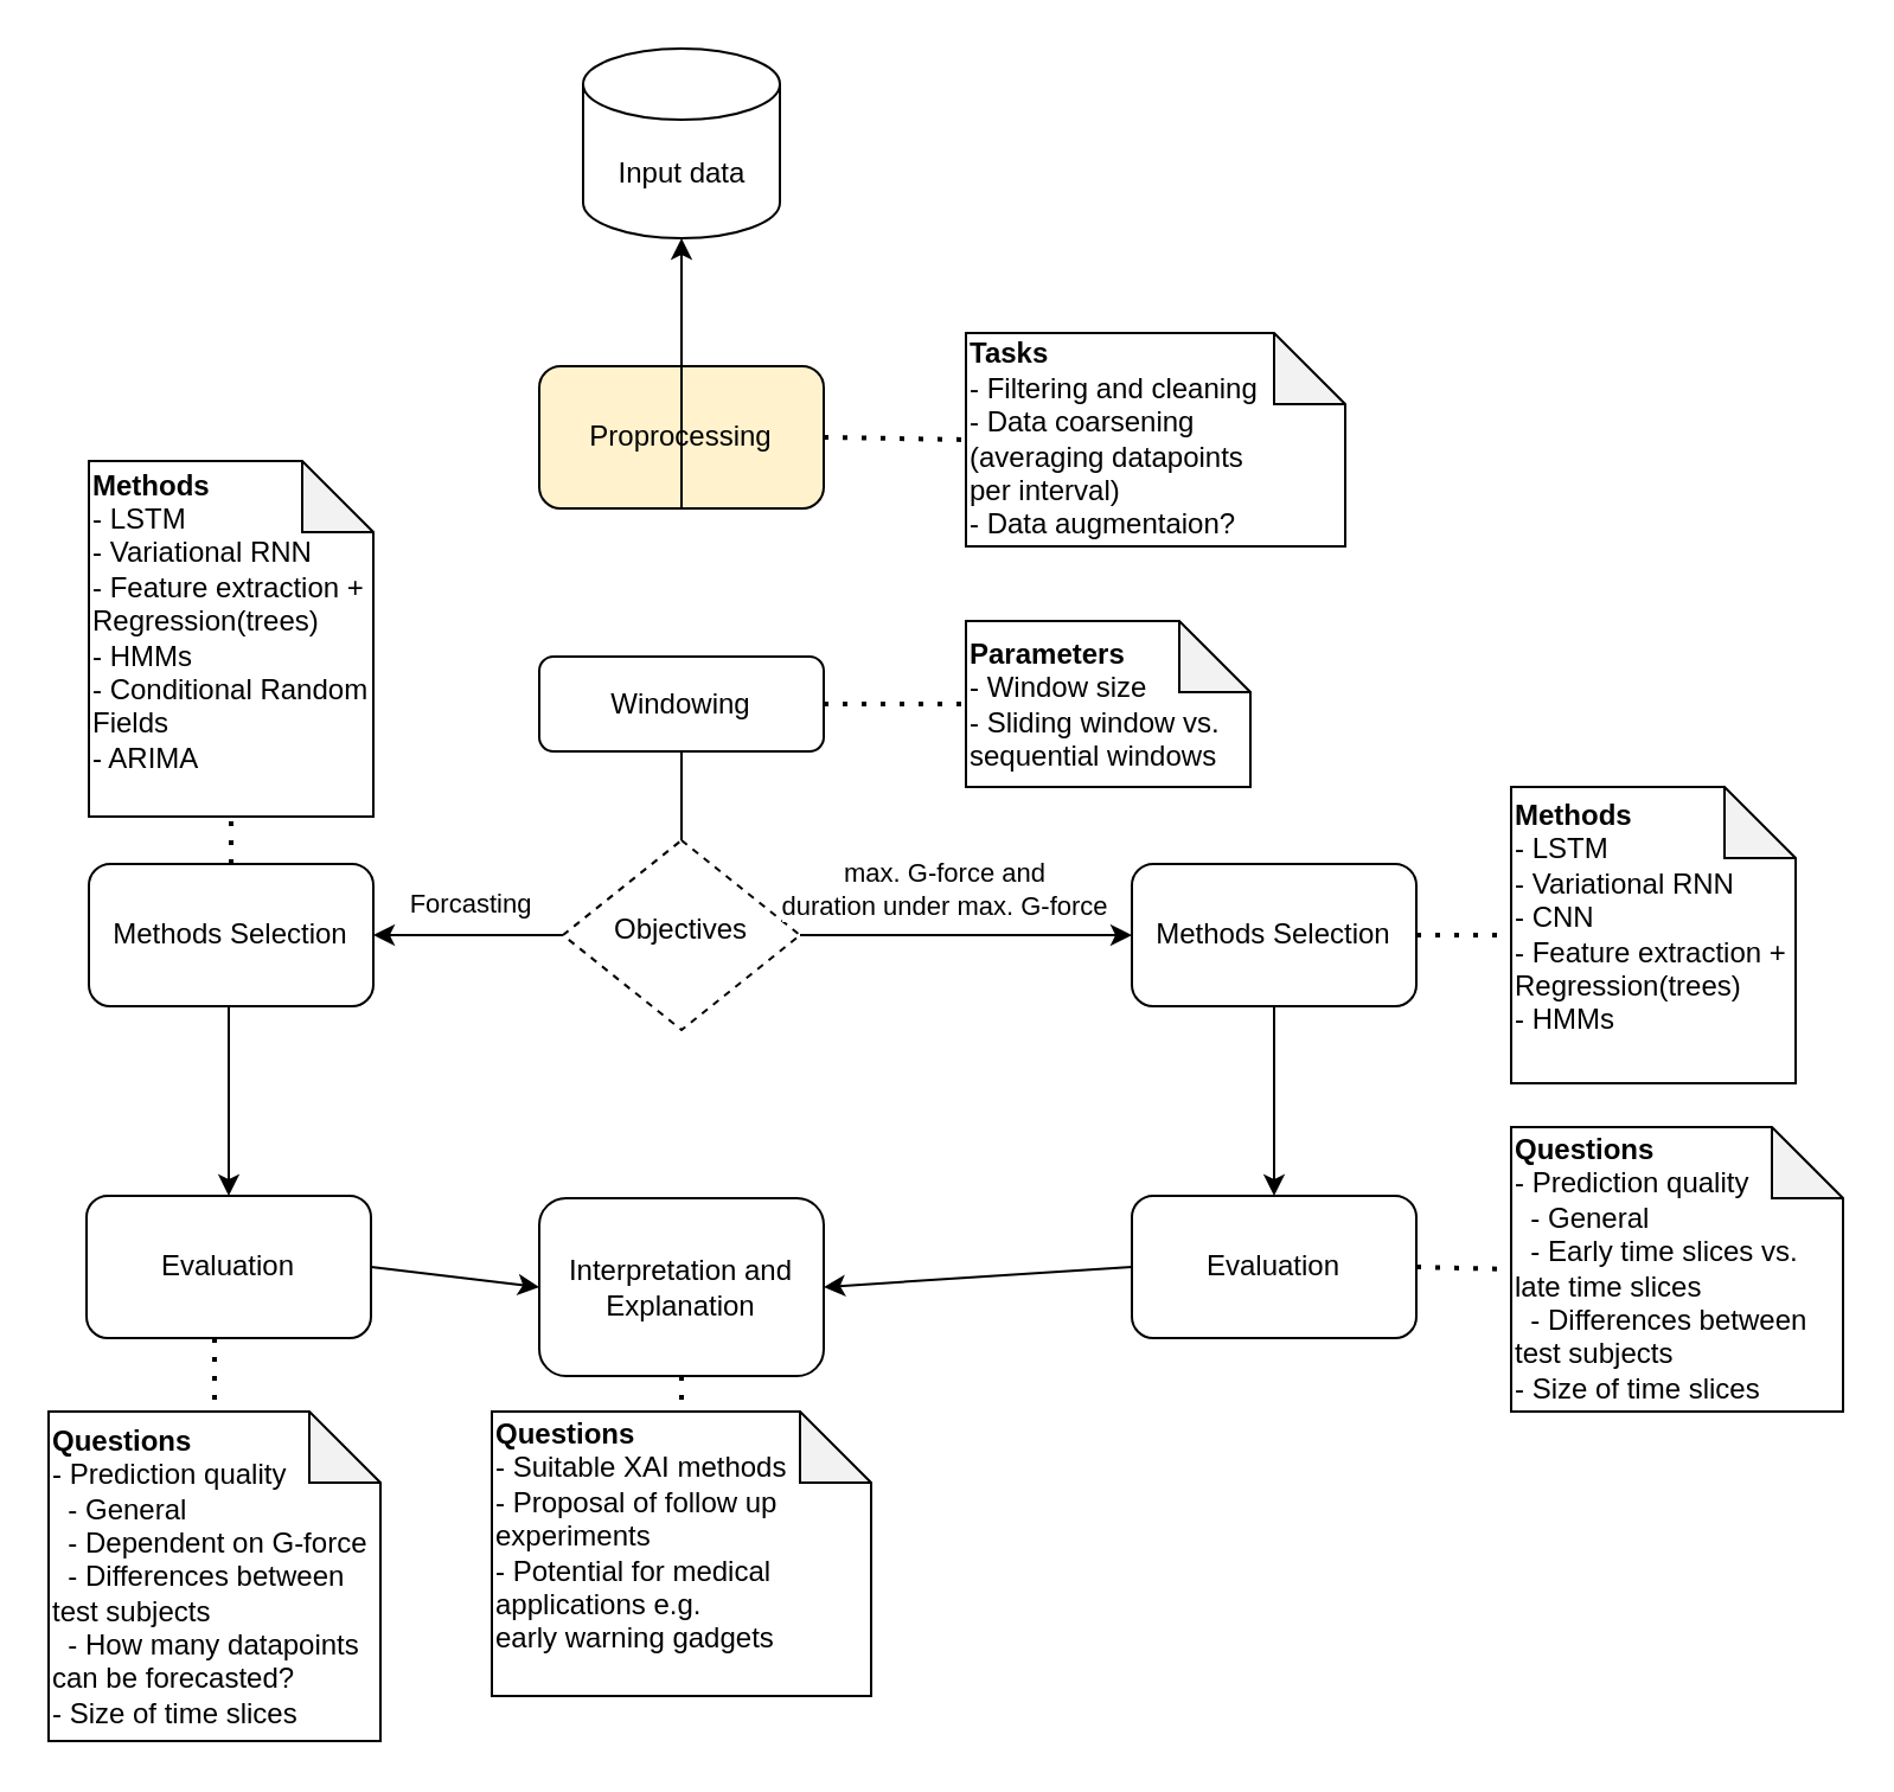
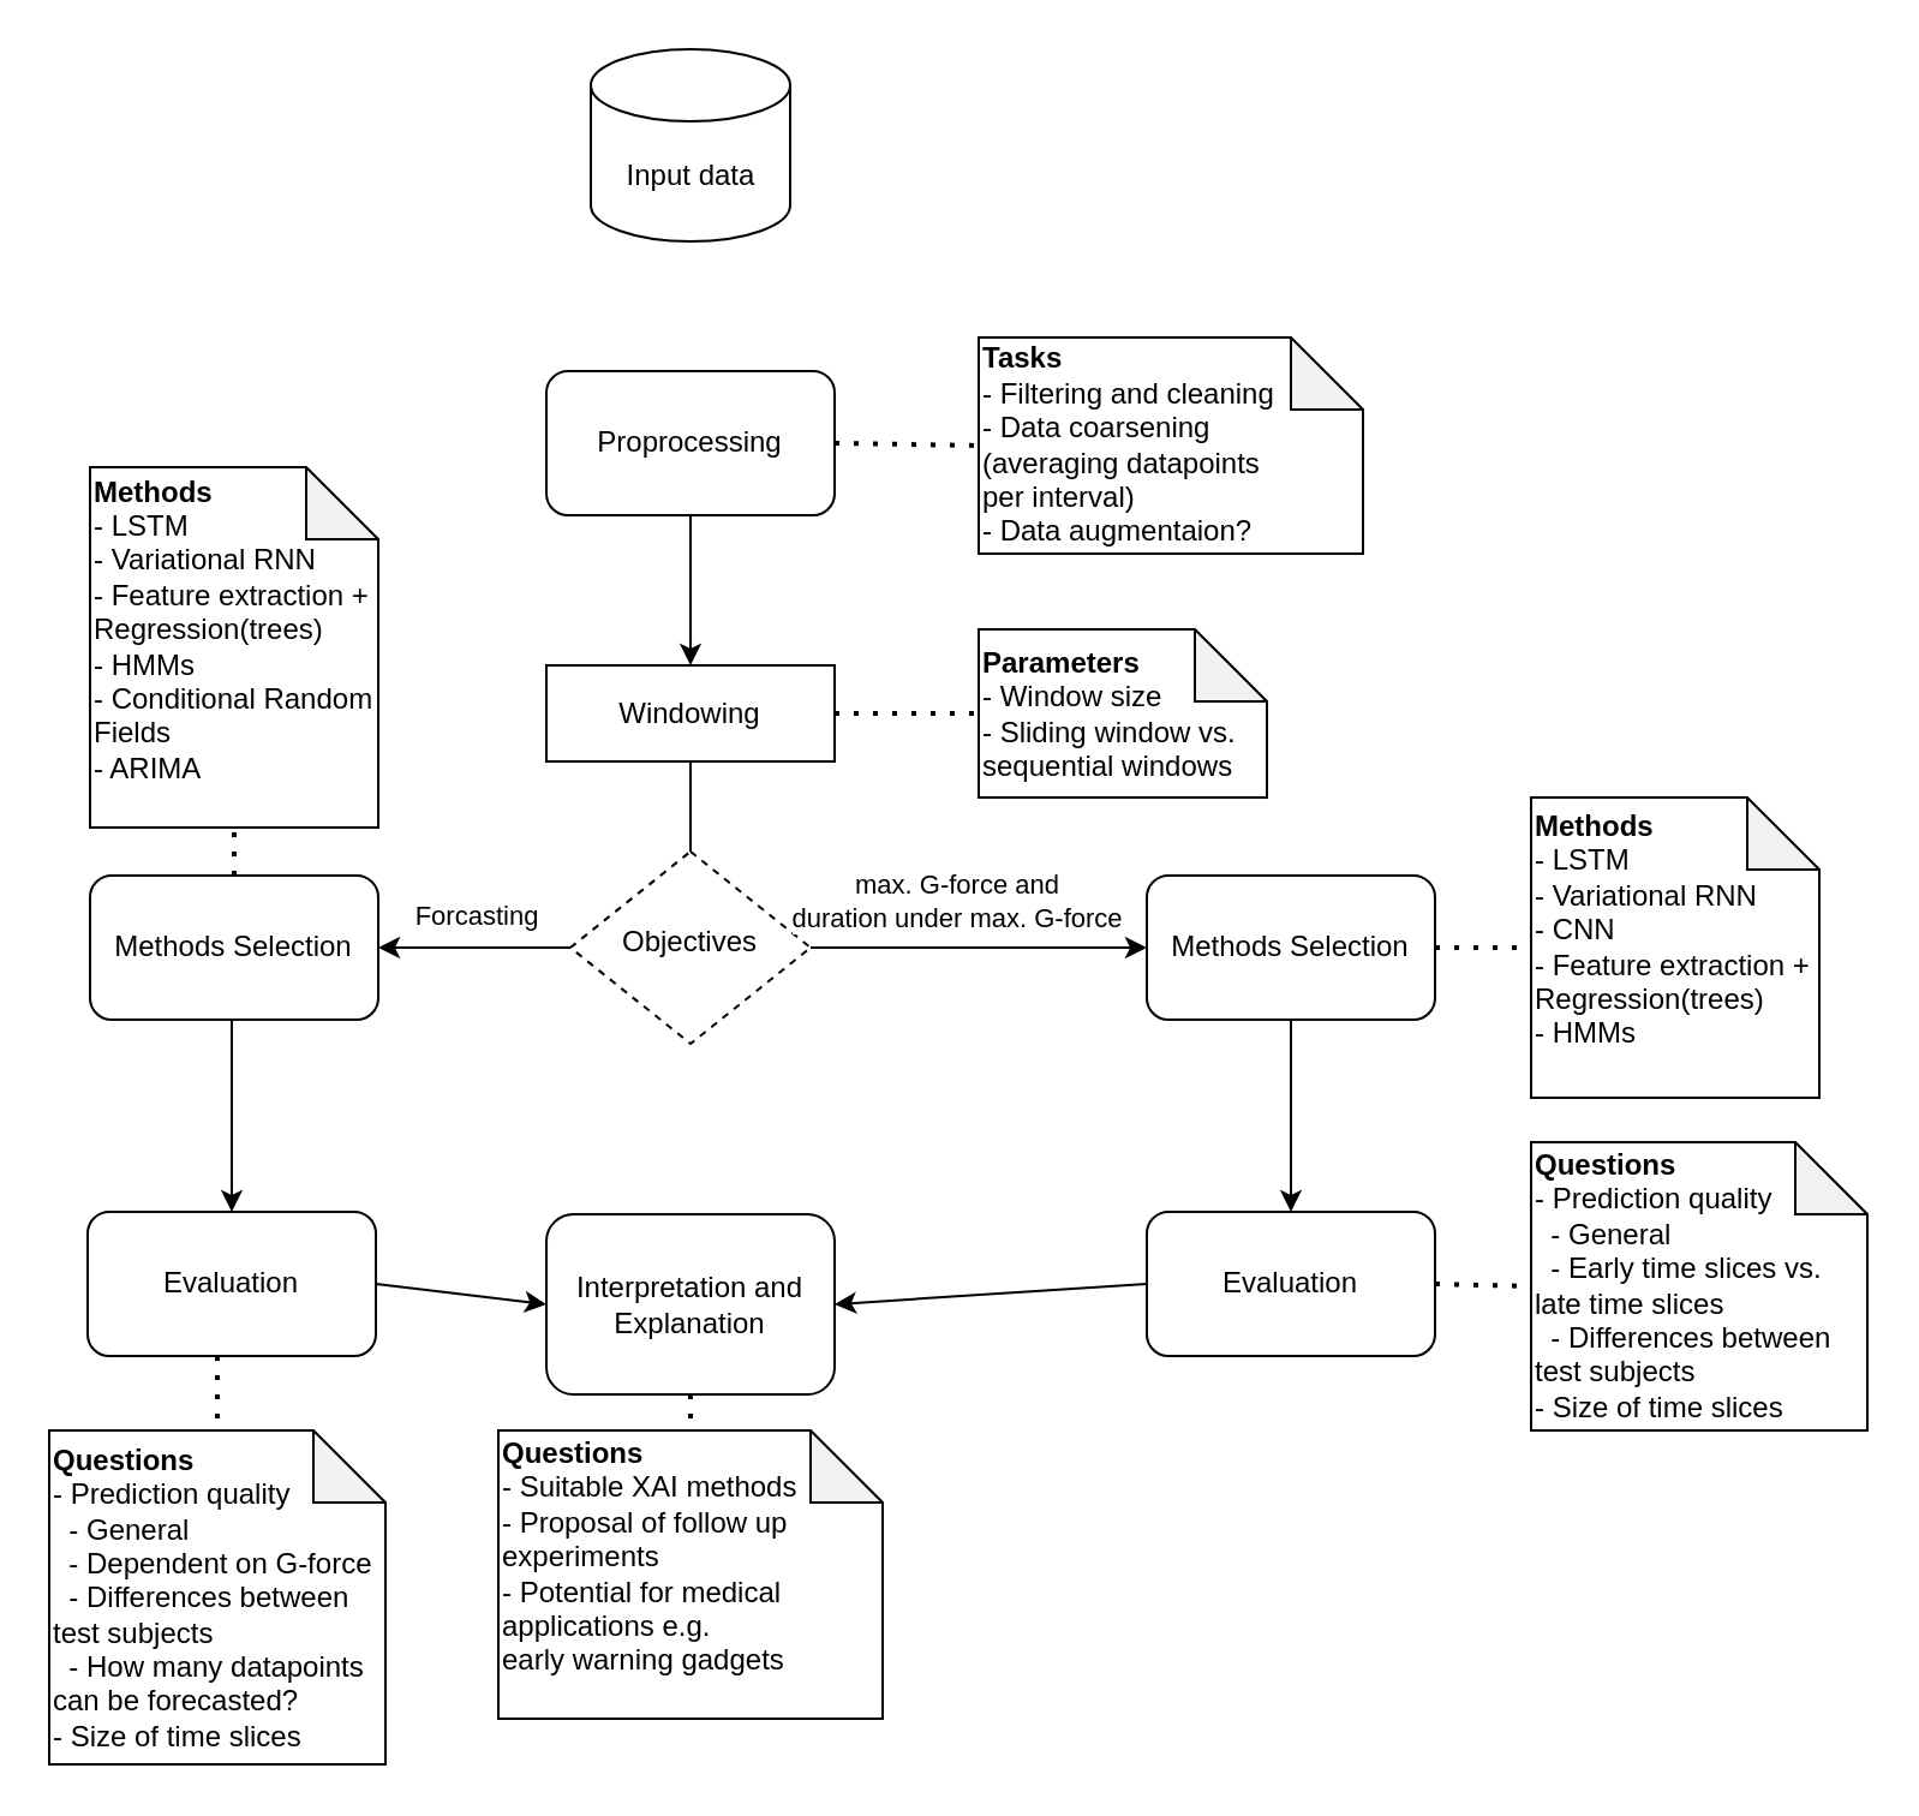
  <mxCell id="0" />
  <mxCell id="1" parent="0" />
- <mxCell id="2" value="Windowing" style="rounded=1;whiteSpace=wrap;html=1;fontSize=12;glass=0;strokeWidth=1;shadow=0;" parent="1" vertex="1"><mxGeometry x="227" y="276.5" width="120" height="40" as="geometry" /></mxCell>
+ <mxCell id="2" value="Windowing" style="whiteSpace=wrap;html=1;fontSize=12;glass=0;strokeWidth=1;shadow=0;rounded=0;" parent="1" vertex="1"><mxGeometry x="227" y="276.5" width="120" height="40" as="geometry" /></mxCell>
  <mxCell id="3" value="Objectives" style="rhombus;whiteSpace=wrap;html=1;shadow=0;fontFamily=Helvetica;fontSize=12;align=center;strokeWidth=1;spacing=6;spacingTop=-4;dashed=1;" parent="1" vertex="1"><mxGeometry x="237" y="354" width="100" height="80" as="geometry" /></mxCell>
  <mxCell id="4" value="&lt;div align=&quot;left&quot;&gt;&lt;b&gt;Parameters&lt;/b&gt;&lt;br&gt;&lt;/div&gt;&lt;div align=&quot;left&quot;&gt;- Window size&lt;/div&gt;&lt;div align=&quot;left&quot;&gt;- Sliding window vs. sequential windows &lt;br&gt;&lt;/div&gt;" style="shape=note;whiteSpace=wrap;html=1;backgroundOutline=1;darkOpacity=0.05;align=left;" vertex="1" parent="1"><mxGeometry x="407" y="261.5" width="120" height="70" as="geometry" /></mxCell>
  <mxCell id="5" value="" style="endArrow=none;dashed=1;html=1;dashPattern=1 3;strokeWidth=2;exitX=1;exitY=0.5;exitDx=0;exitDy=0;entryX=0;entryY=0.5;entryDx=0;entryDy=0;entryPerimeter=0;" edge="1" parent="1" source="2" target="4"><mxGeometry width="50" height="50" relative="1" as="geometry"><mxPoint x="437" y="426.5" as="sourcePoint" /><mxPoint x="487" y="376.5" as="targetPoint" /></mxGeometry></mxCell>
- <mxCell id="6" value="Proprocessing" style="rounded=1;whiteSpace=wrap;html=1;fillColor=#fff2cc;" vertex="1" parent="1"><mxGeometry x="227" y="154" width="120" height="60" as="geometry" /></mxCell>
+ <mxCell id="6" value="Proprocessing" style="rounded=1;whiteSpace=wrap;html=1;" vertex="1" parent="1"><mxGeometry x="227" y="154" width="120" height="60" as="geometry" /></mxCell>
  <mxCell id="7" value="&lt;div align=&quot;left&quot;&gt;&lt;b&gt;Tasks&lt;/b&gt;&lt;/div&gt;&lt;div align=&quot;left&quot;&gt;- Filtering and cleaning&lt;br&gt;&lt;/div&gt;&lt;div align=&quot;left&quot;&gt;- Data coarsening&lt;br&gt;(averaging datapoints &lt;br&gt;per interval)&lt;/div&gt;&lt;div align=&quot;left&quot;&gt;- Data augmentaion?&lt;br&gt;&lt;/div&gt;" style="shape=note;whiteSpace=wrap;html=1;backgroundOutline=1;darkOpacity=0.05;align=left;" vertex="1" parent="1"><mxGeometry x="407" y="140" width="160" height="90" as="geometry" /></mxCell>
  <mxCell id="8" value="" style="endArrow=classic;html=1;exitX=1;exitY=0.5;exitDx=0;exitDy=0;entryX=0;entryY=0.5;entryDx=0;entryDy=0;" edge="1" parent="1" source="3" target="13"><mxGeometry width="50" height="50" relative="1" as="geometry"><mxPoint x="397" y="324" as="sourcePoint" /><mxPoint x="487" y="394" as="targetPoint" /></mxGeometry></mxCell>
  <mxCell id="9" value="max. G-force and &lt;br&gt;duration under max. G-force" style="edgeLabel;html=1;align=center;verticalAlign=middle;resizable=0;points=[];" vertex="1" connectable="0" parent="8"><mxGeometry x="-0.267" relative="1" as="geometry"><mxPoint x="9" y="-20" as="offset" /></mxGeometry></mxCell>
  <mxCell id="10" value="" style="endArrow=classic;html=1;exitX=0;exitY=0.5;exitDx=0;exitDy=0;" edge="1" parent="1" source="3" target="12"><mxGeometry width="50" height="50" relative="1" as="geometry"><mxPoint x="287" y="424" as="sourcePoint" /><mxPoint x="67" y="394" as="targetPoint" /></mxGeometry></mxCell>
  <mxCell id="11" value="Forcasting" style="edgeLabel;html=1;align=center;verticalAlign=middle;resizable=0;points=[];" vertex="1" connectable="0" parent="10"><mxGeometry x="0.4" y="-2" relative="1" as="geometry"><mxPoint x="16" y="-12" as="offset" /></mxGeometry></mxCell>
  <mxCell id="12" value="Methods Selection" style="rounded=1;whiteSpace=wrap;html=1;" vertex="1" parent="1"><mxGeometry x="37" y="364" width="120" height="60" as="geometry" /></mxCell>
  <mxCell id="13" value="Methods Selection" style="rounded=1;whiteSpace=wrap;html=1;" vertex="1" parent="1"><mxGeometry x="477" y="364" width="120" height="60" as="geometry" /></mxCell>
  <mxCell id="14" value="&lt;div align=&quot;left&quot;&gt;&lt;b&gt;Methods&lt;/b&gt;&lt;br&gt;&lt;/div&gt;&lt;div align=&quot;left&quot;&gt;- LSTM&lt;br&gt;&lt;/div&gt;&lt;div align=&quot;left&quot;&gt;- Variational RNN&lt;/div&gt;&lt;div align=&quot;left&quot;&gt;- CNN&lt;br&gt;&lt;/div&gt;&lt;div align=&quot;left&quot;&gt;- Feature extraction + Regression(trees)&lt;/div&gt;&lt;div align=&quot;left&quot;&gt;- HMMs&lt;br&gt;&lt;/div&gt;&lt;div align=&quot;left&quot;&gt; &lt;br&gt;&lt;/div&gt;" style="shape=note;whiteSpace=wrap;html=1;backgroundOutline=1;darkOpacity=0.05;align=left;" vertex="1" parent="1"><mxGeometry x="637" y="331.5" width="120" height="125" as="geometry" /></mxCell>
  <mxCell id="15" value="" style="endArrow=none;dashed=1;html=1;dashPattern=1 3;strokeWidth=2;exitX=1;exitY=0.5;exitDx=0;exitDy=0;entryX=0;entryY=0.5;entryDx=0;entryDy=0;entryPerimeter=0;" edge="1" parent="1" source="13" target="14"><mxGeometry width="50" height="50" relative="1" as="geometry"><mxPoint x="497" y="424" as="sourcePoint" /><mxPoint x="547" y="374" as="targetPoint" /></mxGeometry></mxCell>
  <mxCell id="16" value="Evaluation" style="rounded=1;whiteSpace=wrap;html=1;" vertex="1" parent="1"><mxGeometry x="477" y="504" width="120" height="60" as="geometry" /></mxCell>
  <mxCell id="17" value="" style="endArrow=classic;html=1;exitX=0.5;exitY=1;exitDx=0;exitDy=0;entryX=0.5;entryY=0;entryDx=0;entryDy=0;" edge="1" parent="1" source="13" target="16"><mxGeometry width="50" height="50" relative="1" as="geometry"><mxPoint x="357" y="424" as="sourcePoint" /><mxPoint x="407" y="374" as="targetPoint" /></mxGeometry></mxCell>
  <mxCell id="18" value="&lt;div align=&quot;left&quot;&gt;&lt;b&gt;Questions&lt;/b&gt;&lt;br&gt;&lt;/div&gt;&lt;div align=&quot;left&quot;&gt;- Prediction quality&lt;/div&gt;&lt;div align=&quot;left&quot;&gt;&amp;nbsp; - General&lt;/div&gt;&lt;div align=&quot;left&quot;&gt;&amp;nbsp; - Early time slices vs.&amp;nbsp;&amp;nbsp; late time slices&lt;/div&gt;&lt;div align=&quot;left&quot;&gt;&amp;nbsp; - Differences between test subjects&lt;br&gt;&lt;/div&gt;&lt;div align=&quot;left&quot;&gt;- Size of time slices&lt;br&gt;&lt;/div&gt;" style="shape=note;whiteSpace=wrap;html=1;backgroundOutline=1;darkOpacity=0.05;align=left;" vertex="1" parent="1"><mxGeometry x="637" y="475" width="140" height="120" as="geometry" /></mxCell>
  <mxCell id="19" value="" style="endArrow=none;dashed=1;html=1;dashPattern=1 3;strokeWidth=2;exitX=1;exitY=0.5;exitDx=0;exitDy=0;entryX=0;entryY=0.5;entryDx=0;entryDy=0;entryPerimeter=0;" edge="1" parent="1" source="16" target="18"><mxGeometry width="50" height="50" relative="1" as="geometry"><mxPoint x="357" y="424" as="sourcePoint" /><mxPoint x="407" y="374" as="targetPoint" /></mxGeometry></mxCell>
  <mxCell id="20" value="&lt;div align=&quot;left&quot;&gt;&lt;b&gt;Methods&lt;/b&gt;&lt;br&gt;&lt;/div&gt;&lt;div align=&quot;left&quot;&gt;- LSTM&lt;br&gt;&lt;/div&gt;&lt;div align=&quot;left&quot;&gt;- Variational RNN&lt;/div&gt;&lt;div align=&quot;left&quot;&gt;- Feature extraction + Regression(trees)&lt;/div&gt;&lt;div align=&quot;left&quot;&gt;- HMMs&lt;/div&gt;&lt;div align=&quot;left&quot;&gt;- Conditional Random Fields&lt;br&gt;&lt;/div&gt;&lt;div align=&quot;left&quot;&gt;- ARIMA&lt;br&gt;&lt;/div&gt;&lt;div align=&quot;left&quot;&gt; &lt;br&gt;&lt;/div&gt;" style="shape=note;whiteSpace=wrap;html=1;backgroundOutline=1;darkOpacity=0.05;align=left;" vertex="1" parent="1"><mxGeometry x="37" y="194" width="120" height="150" as="geometry" /></mxCell>
  <mxCell id="21" value="" style="endArrow=none;dashed=1;html=1;dashPattern=1 3;strokeWidth=2;exitX=0.5;exitY=0;exitDx=0;exitDy=0;entryX=0.5;entryY=1;entryDx=0;entryDy=0;entryPerimeter=0;" edge="1" parent="1" source="12" target="20"><mxGeometry width="50" height="50" relative="1" as="geometry"><mxPoint x="427" y="454" as="sourcePoint" /><mxPoint x="477" y="404" as="targetPoint" /></mxGeometry></mxCell>
  <mxCell id="22" value="Evaluation" style="rounded=1;whiteSpace=wrap;html=1;" vertex="1" parent="1"><mxGeometry x="36" y="504" width="120" height="60" as="geometry" /></mxCell>
  <mxCell id="23" value="" style="endArrow=classic;html=1;entryX=0.5;entryY=0;entryDx=0;entryDy=0;" edge="1" parent="1" target="22"><mxGeometry width="50" height="50" relative="1" as="geometry"><mxPoint x="96" y="424" as="sourcePoint" /><mxPoint x="477" y="404" as="targetPoint" /></mxGeometry></mxCell>
  <mxCell id="24" value="&lt;div align=&quot;left&quot;&gt;&lt;b&gt;Questions&lt;/b&gt;&lt;br&gt;&lt;/div&gt;&lt;div align=&quot;left&quot;&gt;- Prediction quality&lt;/div&gt;&lt;div align=&quot;left&quot;&gt;&amp;nbsp; - General&lt;/div&gt;&lt;div align=&quot;left&quot;&gt;&amp;nbsp; - Dependent on G-force&lt;br&gt;&lt;/div&gt;&lt;div align=&quot;left&quot;&gt;&amp;nbsp; - Differences between test subjects&lt;/div&gt;&lt;div align=&quot;left&quot;&gt;&amp;nbsp; - How many datapoints&lt;br&gt;can be forecasted?&lt;br&gt;&lt;/div&gt;&lt;div align=&quot;left&quot;&gt;- Size of time slices&lt;br&gt;&lt;/div&gt;" style="shape=note;whiteSpace=wrap;html=1;backgroundOutline=1;darkOpacity=0.05;align=left;" vertex="1" parent="1"><mxGeometry x="20" y="595" width="140" height="139" as="geometry" /></mxCell>
  <mxCell id="25" value="" style="endArrow=none;dashed=1;html=1;dashPattern=1 3;strokeWidth=2;exitX=0.45;exitY=1;exitDx=0;exitDy=0;exitPerimeter=0;entryX=0.5;entryY=0;entryDx=0;entryDy=0;entryPerimeter=0;" edge="1" parent="1" source="22" target="24"><mxGeometry width="50" height="50" relative="1" as="geometry"><mxPoint x="427" y="604" as="sourcePoint" /><mxPoint x="237" y="644" as="targetPoint" /></mxGeometry></mxCell>
  <mxCell id="26" value="Interpretation and Explanation" style="rounded=1;whiteSpace=wrap;html=1;" vertex="1" parent="1"><mxGeometry x="227" y="505" width="120" height="75" as="geometry" /></mxCell>
  <mxCell id="27" value="&lt;div align=&quot;left&quot;&gt;&lt;b&gt;Questions&lt;/b&gt;&lt;br&gt;&lt;/div&gt;&lt;div align=&quot;left&quot;&gt;- Suitable XAI methods&lt;/div&gt;&lt;div align=&quot;left&quot;&gt;- Proposal of follow up experiments&lt;/div&gt;&lt;div align=&quot;left&quot;&gt;- Potential for medical &lt;br&gt;applications e.g. &lt;br&gt;early warning gadgets&lt;br&gt;&lt;/div&gt;&lt;div align=&quot;left&quot;&gt;&lt;br&gt;&lt;/div&gt;" style="shape=note;whiteSpace=wrap;html=1;backgroundOutline=1;darkOpacity=0.05;align=left;" vertex="1" parent="1"><mxGeometry x="207" y="595" width="160" height="120" as="geometry" /></mxCell>
  <mxCell id="28" value="" style="endArrow=none;dashed=1;html=1;dashPattern=1 3;strokeWidth=2;exitX=0.5;exitY=1;exitDx=0;exitDy=0;entryX=0.5;entryY=0;entryDx=0;entryDy=0;entryPerimeter=0;" edge="1" parent="1" source="26" target="27"><mxGeometry width="50" height="50" relative="1" as="geometry"><mxPoint x="427" y="604" as="sourcePoint" /><mxPoint x="477" y="554" as="targetPoint" /></mxGeometry></mxCell>
  <mxCell id="29" value="" style="endArrow=classic;html=1;entryX=1;entryY=0.5;entryDx=0;entryDy=0;exitX=0;exitY=0.5;exitDx=0;exitDy=0;" edge="1" parent="1" source="16" target="26"><mxGeometry width="50" height="50" relative="1" as="geometry"><mxPoint x="467" y="535" as="sourcePoint" /><mxPoint x="477" y="554" as="targetPoint" /></mxGeometry></mxCell>
  <mxCell id="30" value="" style="endArrow=classic;html=1;exitX=1;exitY=0.5;exitDx=0;exitDy=0;entryX=0;entryY=0.5;entryDx=0;entryDy=0;" edge="1" parent="1" source="22" target="26"><mxGeometry width="50" height="50" relative="1" as="geometry"><mxPoint x="427" y="604" as="sourcePoint" /><mxPoint x="477" y="554" as="targetPoint" /></mxGeometry></mxCell>
- <mxCell id="31" value="" style="endArrow=classic;html=1;exitX=0.5;exitY=1;exitDx=0;exitDy=0;" edge="1" parent="1" source="6" target="34"><mxGeometry width="50" height="50" relative="1" as="geometry"><mxPoint x="427" y="334" as="sourcePoint" /><mxPoint x="477" y="284" as="targetPoint" /></mxGeometry></mxCell>
+ <mxCell id="31" value="" style="endArrow=classic;html=1;exitX=0.5;exitY=1;exitDx=0;exitDy=0;entryX=0.5;entryY=0;entryDx=0;entryDy=0;" edge="1" parent="1" source="6" target="2"><mxGeometry width="50" height="50" relative="1" as="geometry"><mxPoint x="427" y="334" as="sourcePoint" /><mxPoint x="477" y="284" as="targetPoint" /></mxGeometry></mxCell>
  <mxCell id="32" value="" style="endArrow=none;html=1;exitX=0.5;exitY=1;exitDx=0;exitDy=0;" edge="1" parent="1" source="2" target="3"><mxGeometry width="50" height="50" relative="1" as="geometry"><mxPoint x="427" y="334" as="sourcePoint" /><mxPoint x="477" y="284" as="targetPoint" /></mxGeometry></mxCell>
  <mxCell id="33" value="" style="endArrow=none;dashed=1;html=1;dashPattern=1 3;strokeWidth=2;exitX=1;exitY=0.5;exitDx=0;exitDy=0;entryX=0;entryY=0.5;entryDx=0;entryDy=0;entryPerimeter=0;" edge="1" parent="1" source="6" target="7"><mxGeometry width="50" height="50" relative="1" as="geometry"><mxPoint x="427" y="344" as="sourcePoint" /><mxPoint x="477" y="294" as="targetPoint" /></mxGeometry></mxCell>
  <mxCell id="34" value="Input data" style="shape=cylinder3;whiteSpace=wrap;html=1;boundedLbl=1;backgroundOutline=1;size=15;" vertex="1" parent="1"><mxGeometry x="245.5" y="20" width="83" height="80" as="geometry" /></mxCell>
